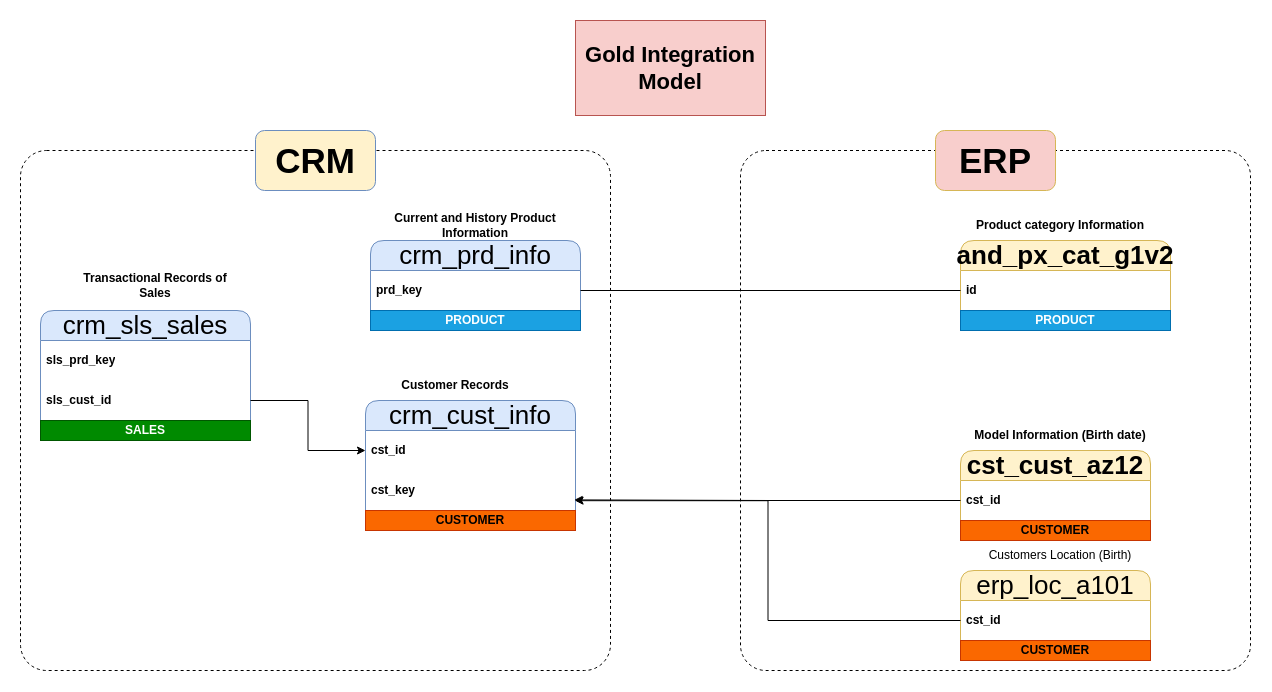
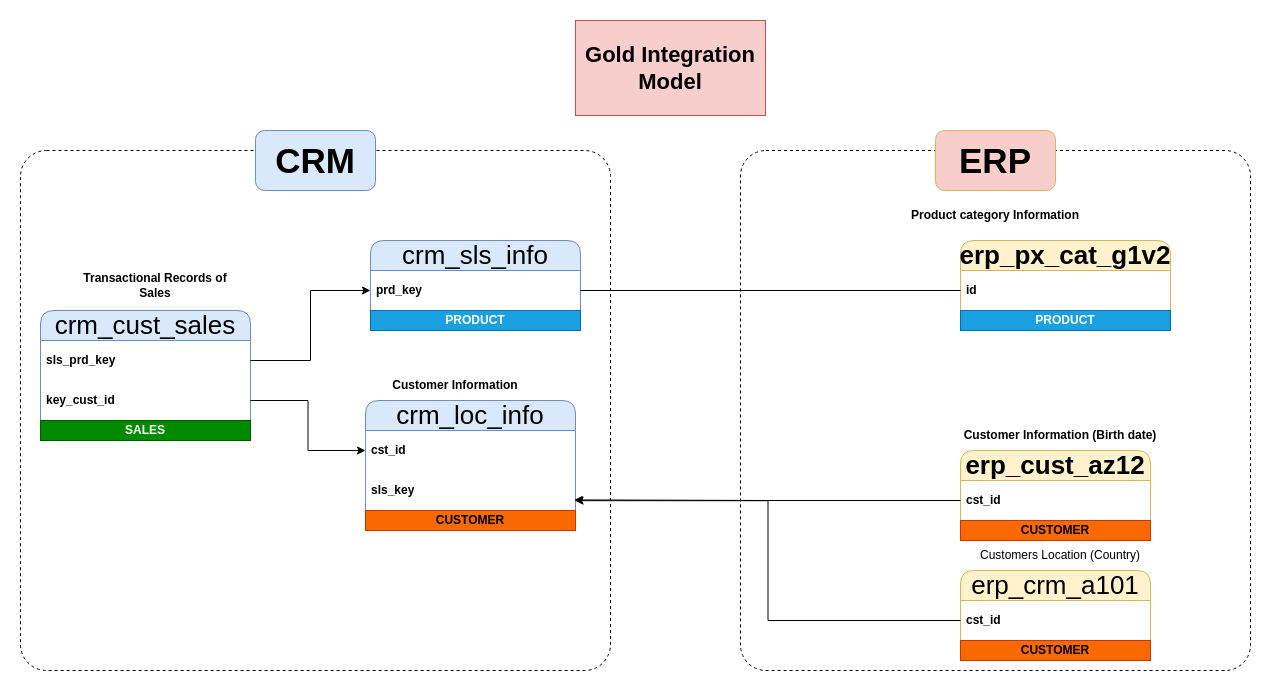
  <mxCell id="0" />
  <mxCell id="1" parent="0" />
  <mxCell id="2" value="" style="rounded=1;whiteSpace=wrap;html=1;arcSize=5;fillColor=none;dashed=1;" parent="1" vertex="1"><mxGeometry x="740" y="150" width="510" height="520" as="geometry" /></mxCell>
  <mxCell id="3" value="" style="rounded=1;whiteSpace=wrap;html=1;arcSize=5;fillColor=none;dashed=1;" parent="1" vertex="1"><mxGeometry x="20" y="150" width="590" height="520" as="geometry" /></mxCell>
  <mxCell id="4" value="Gold Integration Model" style="text;strokeColor=#b85450;align=center;fillColor=#f8cecc;html=1;verticalAlign=middle;whiteSpace=wrap;rounded=0;fontStyle=1;fontSize=22;" parent="1" vertex="1"><mxGeometry x="575" y="20" width="190" height="95" as="geometry" /></mxCell>
- <mxCell id="5" value="crm_cust_info" style="swimlane;fontStyle=0;childLayout=stackLayout;horizontal=1;startSize=30;horizontalStack=0;resizeParent=1;resizeParentMax=0;resizeLast=0;collapsible=1;marginBottom=0;whiteSpace=wrap;html=1;rounded=1;fillColor=#dae8fc;strokeColor=#6c8ebf;fontSize=26;shadow=0;gradientColor=none;swimlaneFillColor=none;" parent="1" vertex="1"><mxGeometry x="365" y="400" width="210" height="130" as="geometry"><mxRectangle x="90" y="400" width="200" height="40" as="alternateBounds" /></mxGeometry></mxCell>
+ <mxCell id="5" value="crm_loc_info" style="swimlane;fontStyle=0;childLayout=stackLayout;horizontal=1;startSize=30;horizontalStack=0;resizeParent=1;resizeParentMax=0;resizeLast=0;collapsible=1;marginBottom=0;whiteSpace=wrap;html=1;rounded=1;fillColor=#dae8fc;strokeColor=#6c8ebf;fontSize=26;shadow=0;gradientColor=none;swimlaneFillColor=none;" parent="1" vertex="1"><mxGeometry x="365" y="400" width="210" height="130" as="geometry"><mxRectangle x="90" y="400" width="200" height="40" as="alternateBounds" /></mxGeometry></mxCell>
  <mxCell id="6" value="cst_id" style="text;strokeColor=none;fillColor=none;align=left;verticalAlign=middle;spacingLeft=4;spacingRight=4;overflow=hidden;points=[[0,0.5],[1,0.5]];portConstraint=eastwest;rotatable=0;whiteSpace=wrap;html=1;fontStyle=1" parent="5" vertex="1"><mxGeometry y="30" width="210" height="40" as="geometry" /></mxCell>
- <mxCell id="7" value="cst_key" style="text;strokeColor=none;fillColor=none;align=left;verticalAlign=middle;spacingLeft=4;spacingRight=4;overflow=hidden;points=[[0,0.5],[1,0.5]];portConstraint=eastwest;rotatable=0;whiteSpace=wrap;html=1;fontStyle=1" parent="5" vertex="1"><mxGeometry y="70" width="210" height="40" as="geometry" /></mxCell>
+ <mxCell id="7" value="sls_key" style="text;strokeColor=none;fillColor=none;align=left;verticalAlign=middle;spacingLeft=4;spacingRight=4;overflow=hidden;points=[[0,0.5],[1,0.5]];portConstraint=eastwest;rotatable=0;whiteSpace=wrap;html=1;fontStyle=1" parent="5" vertex="1"><mxGeometry y="70" width="210" height="40" as="geometry" /></mxCell>
  <mxCell id="8" value="CUSTOMER" style="text;html=1;strokeColor=#C73500;fillColor=#fa6800;align=center;verticalAlign=middle;whiteSpace=wrap;overflow=hidden;fontColor=#000000;fontStyle=1" parent="5" vertex="1"><mxGeometry y="110" width="210" height="20" as="geometry" /></mxCell>
- <mxCell id="9" value="Customer Records" style="text;html=1;align=center;verticalAlign=middle;whiteSpace=wrap;rounded=1;fillColor=none;strokeColor=none;fontStyle=1" parent="1" vertex="1"><mxGeometry x="375" y="370" width="160" height="30" as="geometry" /></mxCell>
- <mxCell id="10" value="crm_prd_info" style="swimlane;fontStyle=0;childLayout=stackLayout;horizontal=1;startSize=30;horizontalStack=0;resizeParent=1;resizeParentMax=0;resizeLast=0;collapsible=1;marginBottom=0;whiteSpace=wrap;html=1;rounded=1;fillColor=#dae8fc;strokeColor=#6c8ebf;fontSize=26;shadow=0;gradientColor=none;swimlaneFillColor=none;" parent="1" vertex="1"><mxGeometry x="370" y="240" width="210" height="90" as="geometry"><mxRectangle x="90" y="400" width="200" height="40" as="alternateBounds" /></mxGeometry></mxCell>
+ <mxCell id="9" value="Customer Information" style="text;html=1;align=center;verticalAlign=middle;whiteSpace=wrap;rounded=1;fillColor=none;strokeColor=none;fontStyle=1" parent="1" vertex="1"><mxGeometry x="375" y="370" width="160" height="30" as="geometry" /></mxCell>
+ <mxCell id="10" value="crm_sls_info" style="swimlane;fontStyle=0;childLayout=stackLayout;horizontal=1;startSize=30;horizontalStack=0;resizeParent=1;resizeParentMax=0;resizeLast=0;collapsible=1;marginBottom=0;whiteSpace=wrap;html=1;rounded=1;fillColor=#dae8fc;strokeColor=#6c8ebf;fontSize=26;shadow=0;gradientColor=none;swimlaneFillColor=none;" parent="1" vertex="1"><mxGeometry x="370" y="240" width="210" height="90" as="geometry"><mxRectangle x="90" y="400" width="200" height="40" as="alternateBounds" /></mxGeometry></mxCell>
  <mxCell id="11" value="prd_key" style="text;strokeColor=none;fillColor=none;align=left;verticalAlign=middle;spacingLeft=4;spacingRight=4;overflow=hidden;points=[[0,0.5],[1,0.5]];portConstraint=eastwest;rotatable=0;whiteSpace=wrap;html=1;fontStyle=1" parent="10" vertex="1"><mxGeometry y="30" width="210" height="40" as="geometry" /></mxCell>
  <mxCell id="12" value="PRODUCT" style="text;html=1;strokeColor=#006EAF;fillColor=#1ba1e2;align=center;verticalAlign=middle;whiteSpace=wrap;overflow=hidden;fontColor=#ffffff;fontStyle=1" parent="10" vertex="1"><mxGeometry y="70" width="210" height="20" as="geometry" /></mxCell>
- <mxCell id="13" value="Current and History Product Information" style="text;html=1;align=center;verticalAlign=middle;whiteSpace=wrap;rounded=1;fillColor=none;strokeColor=none;fontStyle=1" parent="1" vertex="1"><mxGeometry x="370" y="210" width="210" height="30" as="geometry" /></mxCell>
- <mxCell id="14" value="crm_sls_sales" style="swimlane;fontStyle=0;childLayout=stackLayout;horizontal=1;startSize=30;horizontalStack=0;resizeParent=1;resizeParentMax=0;resizeLast=0;collapsible=1;marginBottom=0;whiteSpace=wrap;html=1;rounded=1;fillColor=#dae8fc;strokeColor=#6c8ebf;fontSize=26;shadow=0;gradientColor=none;swimlaneFillColor=none;" parent="1" vertex="1"><mxGeometry x="40" y="310" width="210" height="130" as="geometry"><mxRectangle x="270" y="510" width="200" height="40" as="alternateBounds" /></mxGeometry></mxCell>
+ <mxCell id="14" value="crm_cust_sales" style="swimlane;fontStyle=0;childLayout=stackLayout;horizontal=1;startSize=30;horizontalStack=0;resizeParent=1;resizeParentMax=0;resizeLast=0;collapsible=1;marginBottom=0;whiteSpace=wrap;html=1;rounded=1;fillColor=#dae8fc;strokeColor=#6c8ebf;fontSize=26;shadow=0;gradientColor=none;swimlaneFillColor=none;" parent="1" vertex="1"><mxGeometry x="40" y="310" width="210" height="130" as="geometry"><mxRectangle x="270" y="510" width="200" height="40" as="alternateBounds" /></mxGeometry></mxCell>
  <mxCell id="15" value="sls_prd_key" style="text;strokeColor=none;fillColor=none;align=left;verticalAlign=middle;spacingLeft=4;spacingRight=4;overflow=hidden;points=[[0,0.5],[1,0.5]];portConstraint=eastwest;rotatable=0;whiteSpace=wrap;html=1;fontStyle=1" parent="14" vertex="1"><mxGeometry y="30" width="210" height="40" as="geometry" /></mxCell>
- <mxCell id="16" value="sls_cust_id" style="text;strokeColor=none;fillColor=none;align=left;verticalAlign=middle;spacingLeft=4;spacingRight=4;overflow=hidden;points=[[0,0.5],[1,0.5]];portConstraint=eastwest;rotatable=0;whiteSpace=wrap;html=1;fontStyle=1" parent="14" vertex="1"><mxGeometry y="70" width="210" height="40" as="geometry" /></mxCell>
+ <mxCell id="16" value="key_cust_id" style="text;strokeColor=none;fillColor=none;align=left;verticalAlign=middle;spacingLeft=4;spacingRight=4;overflow=hidden;points=[[0,0.5],[1,0.5]];portConstraint=eastwest;rotatable=0;whiteSpace=wrap;html=1;fontStyle=1" parent="14" vertex="1"><mxGeometry y="70" width="210" height="40" as="geometry" /></mxCell>
  <mxCell id="17" value="SALES" style="text;html=1;strokeColor=#005700;fillColor=#008a00;align=center;verticalAlign=middle;whiteSpace=wrap;overflow=hidden;fontColor=#ffffff;fontStyle=1" parent="14" vertex="1"><mxGeometry y="110" width="210" height="20" as="geometry" /></mxCell>
  <mxCell id="18" value="Transactional Records of Sales" style="text;html=1;align=center;verticalAlign=middle;whiteSpace=wrap;rounded=1;fillColor=none;strokeColor=none;fontStyle=1" parent="1" vertex="1"><mxGeometry x="75" y="270" width="160" height="30" as="geometry" /></mxCell>
  <mxCell id="19" style="edgeStyle=orthogonalEdgeStyle;rounded=0;orthogonalLoop=1;jettySize=auto;html=1;exitX=1;exitY=0.5;exitDx=0;exitDy=0;entryX=0;entryY=0.5;entryDx=0;entryDy=0;" parent="1" source="16" target="6" edge="1"><mxGeometry relative="1" as="geometry" /></mxCell>
- <mxCell id="21" value="cst_cust_az12" style="swimlane;fontStyle=1;childLayout=stackLayout;horizontal=1;startSize=30;horizontalStack=0;resizeParent=1;resizeParentMax=0;resizeLast=0;collapsible=1;marginBottom=0;whiteSpace=wrap;html=1;rounded=1;fillColor=#fff2cc;strokeColor=#d6b656;fontSize=26;shadow=0;swimlaneFillColor=none;" parent="1" vertex="1"><mxGeometry x="960" y="450" width="190" height="90" as="geometry"><mxRectangle x="90" y="400" width="200" height="40" as="alternateBounds" /></mxGeometry></mxCell>
+ <mxCell id="20" style="edgeStyle=orthogonalEdgeStyle;rounded=0;orthogonalLoop=1;jettySize=auto;html=1;entryX=0;entryY=0.5;entryDx=0;entryDy=0;" parent="1" source="15" target="11" edge="1"><mxGeometry relative="1" as="geometry" /></mxCell>
+ <mxCell id="21" value="erp_cust_az12" style="swimlane;fontStyle=1;childLayout=stackLayout;horizontal=1;startSize=30;horizontalStack=0;resizeParent=1;resizeParentMax=0;resizeLast=0;collapsible=1;marginBottom=0;whiteSpace=wrap;html=1;rounded=1;fillColor=#fff2cc;strokeColor=#d6b656;fontSize=26;shadow=0;swimlaneFillColor=none;" parent="1" vertex="1"><mxGeometry x="960" y="450" width="190" height="90" as="geometry"><mxRectangle x="90" y="400" width="200" height="40" as="alternateBounds" /></mxGeometry></mxCell>
  <mxCell id="22" value="cst_id" style="text;strokeColor=none;fillColor=none;align=left;verticalAlign=middle;spacingLeft=4;spacingRight=4;overflow=hidden;points=[[0,0.5],[1,0.5]];portConstraint=eastwest;rotatable=0;whiteSpace=wrap;html=1;fontStyle=1" parent="21" vertex="1"><mxGeometry y="30" width="190" height="40" as="geometry" /></mxCell>
  <mxCell id="23" value="CUSTOMER" style="text;html=1;strokeColor=#C73500;fillColor=#fa6800;align=center;verticalAlign=middle;whiteSpace=wrap;overflow=hidden;fontColor=#000000;fontStyle=1" parent="21" vertex="1"><mxGeometry y="70" width="190" height="20" as="geometry" /></mxCell>
- <mxCell id="24" value="Model Information (Birth date)" style="text;html=1;align=center;verticalAlign=middle;whiteSpace=wrap;rounded=1;fillColor=none;strokeColor=none;fontStyle=1" parent="1" vertex="1"><mxGeometry x="960" y="420" width="200" height="30" as="geometry" /></mxCell>
- <mxCell id="25" value="erp_loc_a101" style="swimlane;fontStyle=0;childLayout=stackLayout;horizontal=1;startSize=30;horizontalStack=0;resizeParent=1;resizeParentMax=0;resizeLast=0;collapsible=1;marginBottom=0;whiteSpace=wrap;html=1;rounded=1;fillColor=#fff2cc;strokeColor=#d6b656;fontSize=26;shadow=0;swimlaneFillColor=none;" parent="1" vertex="1"><mxGeometry x="960" y="570" width="190" height="90" as="geometry"><mxRectangle x="90" y="400" width="200" height="40" as="alternateBounds" /></mxGeometry></mxCell>
+ <mxCell id="24" value="Customer Information (Birth date)" style="text;html=1;align=center;verticalAlign=middle;whiteSpace=wrap;rounded=1;fillColor=none;strokeColor=none;fontStyle=1" parent="1" vertex="1"><mxGeometry x="960" y="420" width="200" height="30" as="geometry" /></mxCell>
+ <mxCell id="25" value="erp_crm_a101" style="swimlane;fontStyle=0;childLayout=stackLayout;horizontal=1;startSize=30;horizontalStack=0;resizeParent=1;resizeParentMax=0;resizeLast=0;collapsible=1;marginBottom=0;whiteSpace=wrap;html=1;rounded=1;fillColor=#fff2cc;strokeColor=#d6b656;fontSize=26;shadow=0;swimlaneFillColor=none;" parent="1" vertex="1"><mxGeometry x="960" y="570" width="190" height="90" as="geometry"><mxRectangle x="90" y="400" width="200" height="40" as="alternateBounds" /></mxGeometry></mxCell>
  <mxCell id="26" value="cst_id" style="text;strokeColor=none;fillColor=none;align=left;verticalAlign=middle;spacingLeft=4;spacingRight=4;overflow=hidden;points=[[0,0.5],[1,0.5]];portConstraint=eastwest;rotatable=0;whiteSpace=wrap;html=1;fontStyle=1" parent="25" vertex="1"><mxGeometry y="30" width="190" height="40" as="geometry" /></mxCell>
  <mxCell id="27" value="CUSTOMER" style="text;html=1;strokeColor=#C73500;fillColor=#fa6800;align=center;verticalAlign=middle;whiteSpace=wrap;overflow=hidden;fontColor=#000000;fontStyle=1" parent="25" vertex="1"><mxGeometry y="70" width="190" height="20" as="geometry" /></mxCell>
- <mxCell id="28" value="Customers Location (Birth)" style="text;html=1;align=center;verticalAlign=middle;whiteSpace=wrap;rounded=1;fillColor=none;strokeColor=none;" parent="1" vertex="1"><mxGeometry x="960" y="540" width="200" height="30" as="geometry" /></mxCell>
+ <mxCell id="28" value="Customers Location (Country)" style="text;html=1;align=center;verticalAlign=middle;whiteSpace=wrap;rounded=1;fillColor=none;strokeColor=none;" parent="1" vertex="1"><mxGeometry x="960" y="540" width="200" height="30" as="geometry" /></mxCell>
  <mxCell id="29" style="edgeStyle=orthogonalEdgeStyle;rounded=0;orthogonalLoop=1;jettySize=auto;html=1;entryX=0.998;entryY=0.755;entryDx=0;entryDy=0;entryPerimeter=0;" parent="1" source="26" target="7" edge="1"><mxGeometry relative="1" as="geometry" /></mxCell>
  <mxCell id="30" style="edgeStyle=orthogonalEdgeStyle;rounded=0;orthogonalLoop=1;jettySize=auto;html=1;exitX=0;exitY=0.5;exitDx=0;exitDy=0;entryX=0.994;entryY=0.735;entryDx=0;entryDy=0;entryPerimeter=0;" parent="1" source="22" target="7" edge="1"><mxGeometry relative="1" as="geometry" /></mxCell>
- <mxCell id="31" value="and_px_cat_g1v2" style="swimlane;fontStyle=1;childLayout=stackLayout;horizontal=1;startSize=30;horizontalStack=0;resizeParent=1;resizeParentMax=0;resizeLast=0;collapsible=1;marginBottom=0;whiteSpace=wrap;html=1;rounded=1;fillColor=#fff2cc;strokeColor=#d6b656;fontSize=26;shadow=0;swimlaneFillColor=none;" parent="1" vertex="1"><mxGeometry x="960" y="240" width="210" height="90" as="geometry"><mxRectangle x="90" y="400" width="200" height="40" as="alternateBounds" /></mxGeometry></mxCell>
+ <mxCell id="31" value="erp_px_cat_g1v2" style="swimlane;fontStyle=1;childLayout=stackLayout;horizontal=1;startSize=30;horizontalStack=0;resizeParent=1;resizeParentMax=0;resizeLast=0;collapsible=1;marginBottom=0;whiteSpace=wrap;html=1;rounded=1;fillColor=#fff2cc;strokeColor=#d6b656;fontSize=26;shadow=0;swimlaneFillColor=none;" parent="1" vertex="1"><mxGeometry x="960" y="240" width="210" height="90" as="geometry"><mxRectangle x="90" y="400" width="200" height="40" as="alternateBounds" /></mxGeometry></mxCell>
  <mxCell id="32" value="id" style="text;strokeColor=none;fillColor=none;align=left;verticalAlign=middle;spacingLeft=4;spacingRight=4;overflow=hidden;points=[[0,0.5],[1,0.5]];portConstraint=eastwest;rotatable=0;whiteSpace=wrap;html=1;fontStyle=1" parent="31" vertex="1"><mxGeometry y="30" width="210" height="40" as="geometry" /></mxCell>
  <mxCell id="33" value="PRODUCT" style="text;html=1;strokeColor=#006EAF;fillColor=#1ba1e2;align=center;verticalAlign=middle;whiteSpace=wrap;overflow=hidden;fontColor=#ffffff;fontStyle=1" parent="31" vertex="1"><mxGeometry y="70" width="210" height="20" as="geometry" /></mxCell>
- <mxCell id="34" value="Product category Information" style="text;html=1;align=center;verticalAlign=middle;whiteSpace=wrap;rounded=1;fillColor=none;strokeColor=none;fontStyle=1" parent="1" vertex="1"><mxGeometry x="960" y="210" width="200" height="30" as="geometry" /></mxCell>
+ <mxCell id="34" value="Product category Information" style="text;html=1;align=center;verticalAlign=middle;whiteSpace=wrap;rounded=1;fillColor=none;strokeColor=none;fontStyle=1" parent="1" vertex="1"><mxGeometry x="895" y="200" width="200" height="30" as="geometry" /></mxCell>
  <mxCell id="35" style="edgeStyle=orthogonalEdgeStyle;rounded=0;orthogonalLoop=1;jettySize=auto;html=1;exitX=1;exitY=0.5;exitDx=0;exitDy=0;entryX=0;entryY=0.5;entryDx=0;entryDy=0;endArrow=none;" parent="1" source="11" target="32" edge="1"><mxGeometry relative="1" as="geometry" /></mxCell>
- <mxCell id="36" value="&lt;font style=&quot;font-size: 35px;&quot;&gt;&lt;b&gt;CRM&lt;/b&gt;&lt;/font&gt;" style="rounded=1;whiteSpace=wrap;html=1;fillColor=#fff2cc;strokeColor=#6c8ebf;" parent="1" vertex="1"><mxGeometry x="255" y="130" width="120" height="60" as="geometry" /></mxCell>
+ <mxCell id="36" value="&lt;font style=&quot;font-size: 35px;&quot;&gt;&lt;b&gt;CRM&lt;/b&gt;&lt;/font&gt;" style="rounded=1;whiteSpace=wrap;html=1;fillColor=#dae8fc;strokeColor=#6c8ebf;" parent="1" vertex="1"><mxGeometry x="255" y="130" width="120" height="60" as="geometry" /></mxCell>
  <mxCell id="37" value="&lt;font style=&quot;font-size: 35px;&quot;&gt;&lt;b&gt;ERP&lt;/b&gt;&lt;/font&gt;" style="rounded=1;whiteSpace=wrap;html=1;fillColor=#f8cecc;strokeColor=#d6b656;" parent="1" vertex="1"><mxGeometry x="935" y="130" width="120" height="60" as="geometry" /></mxCell>
